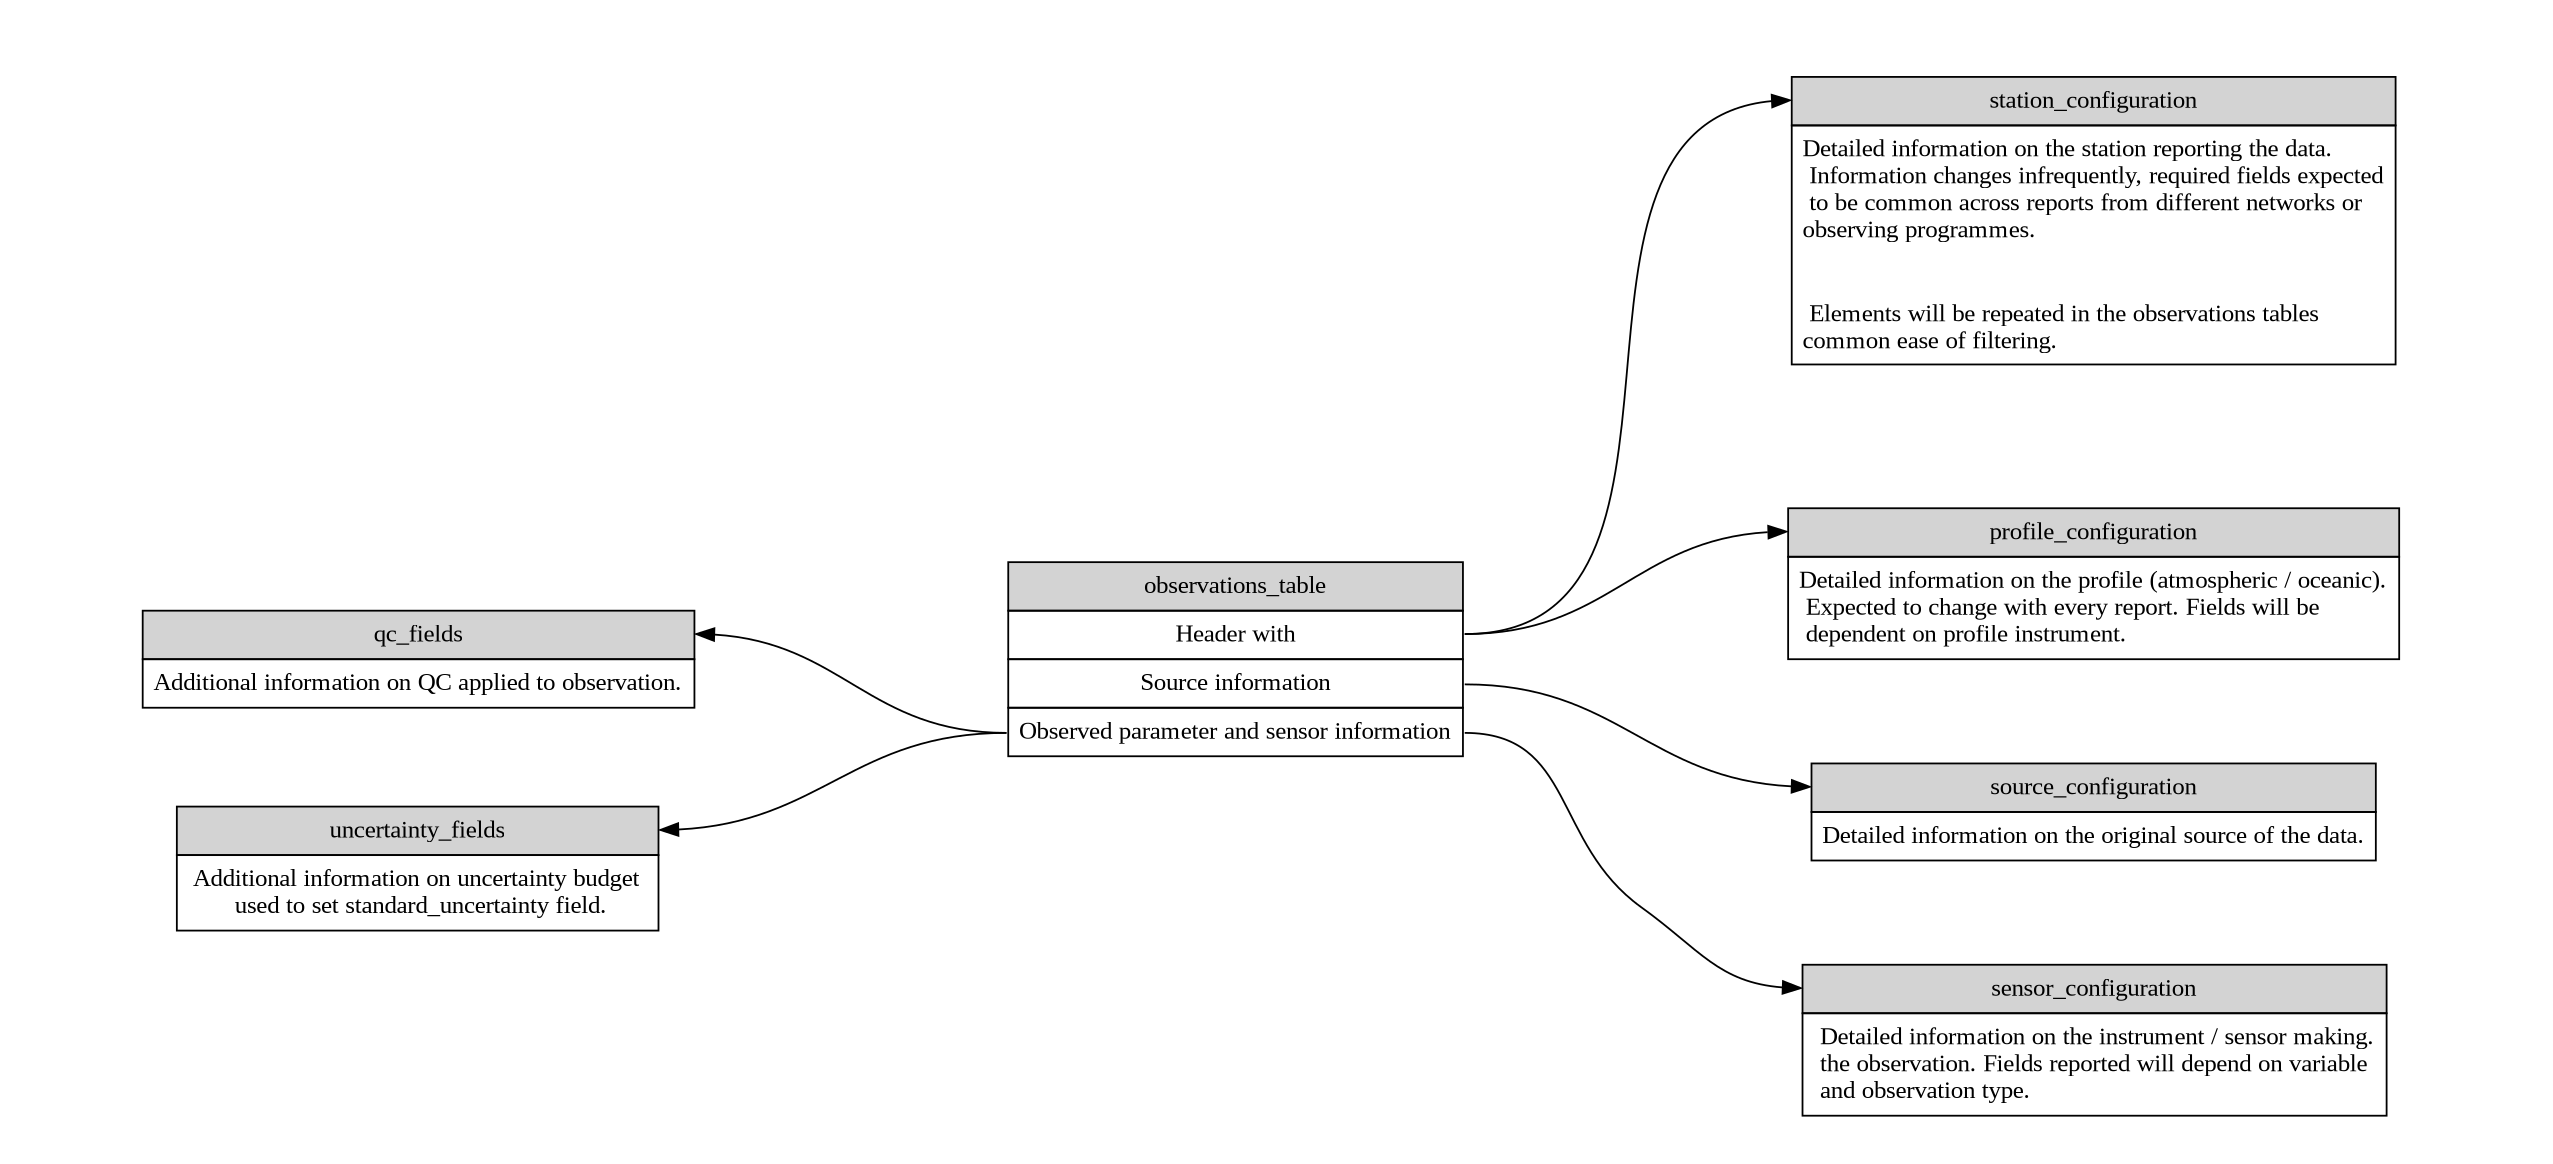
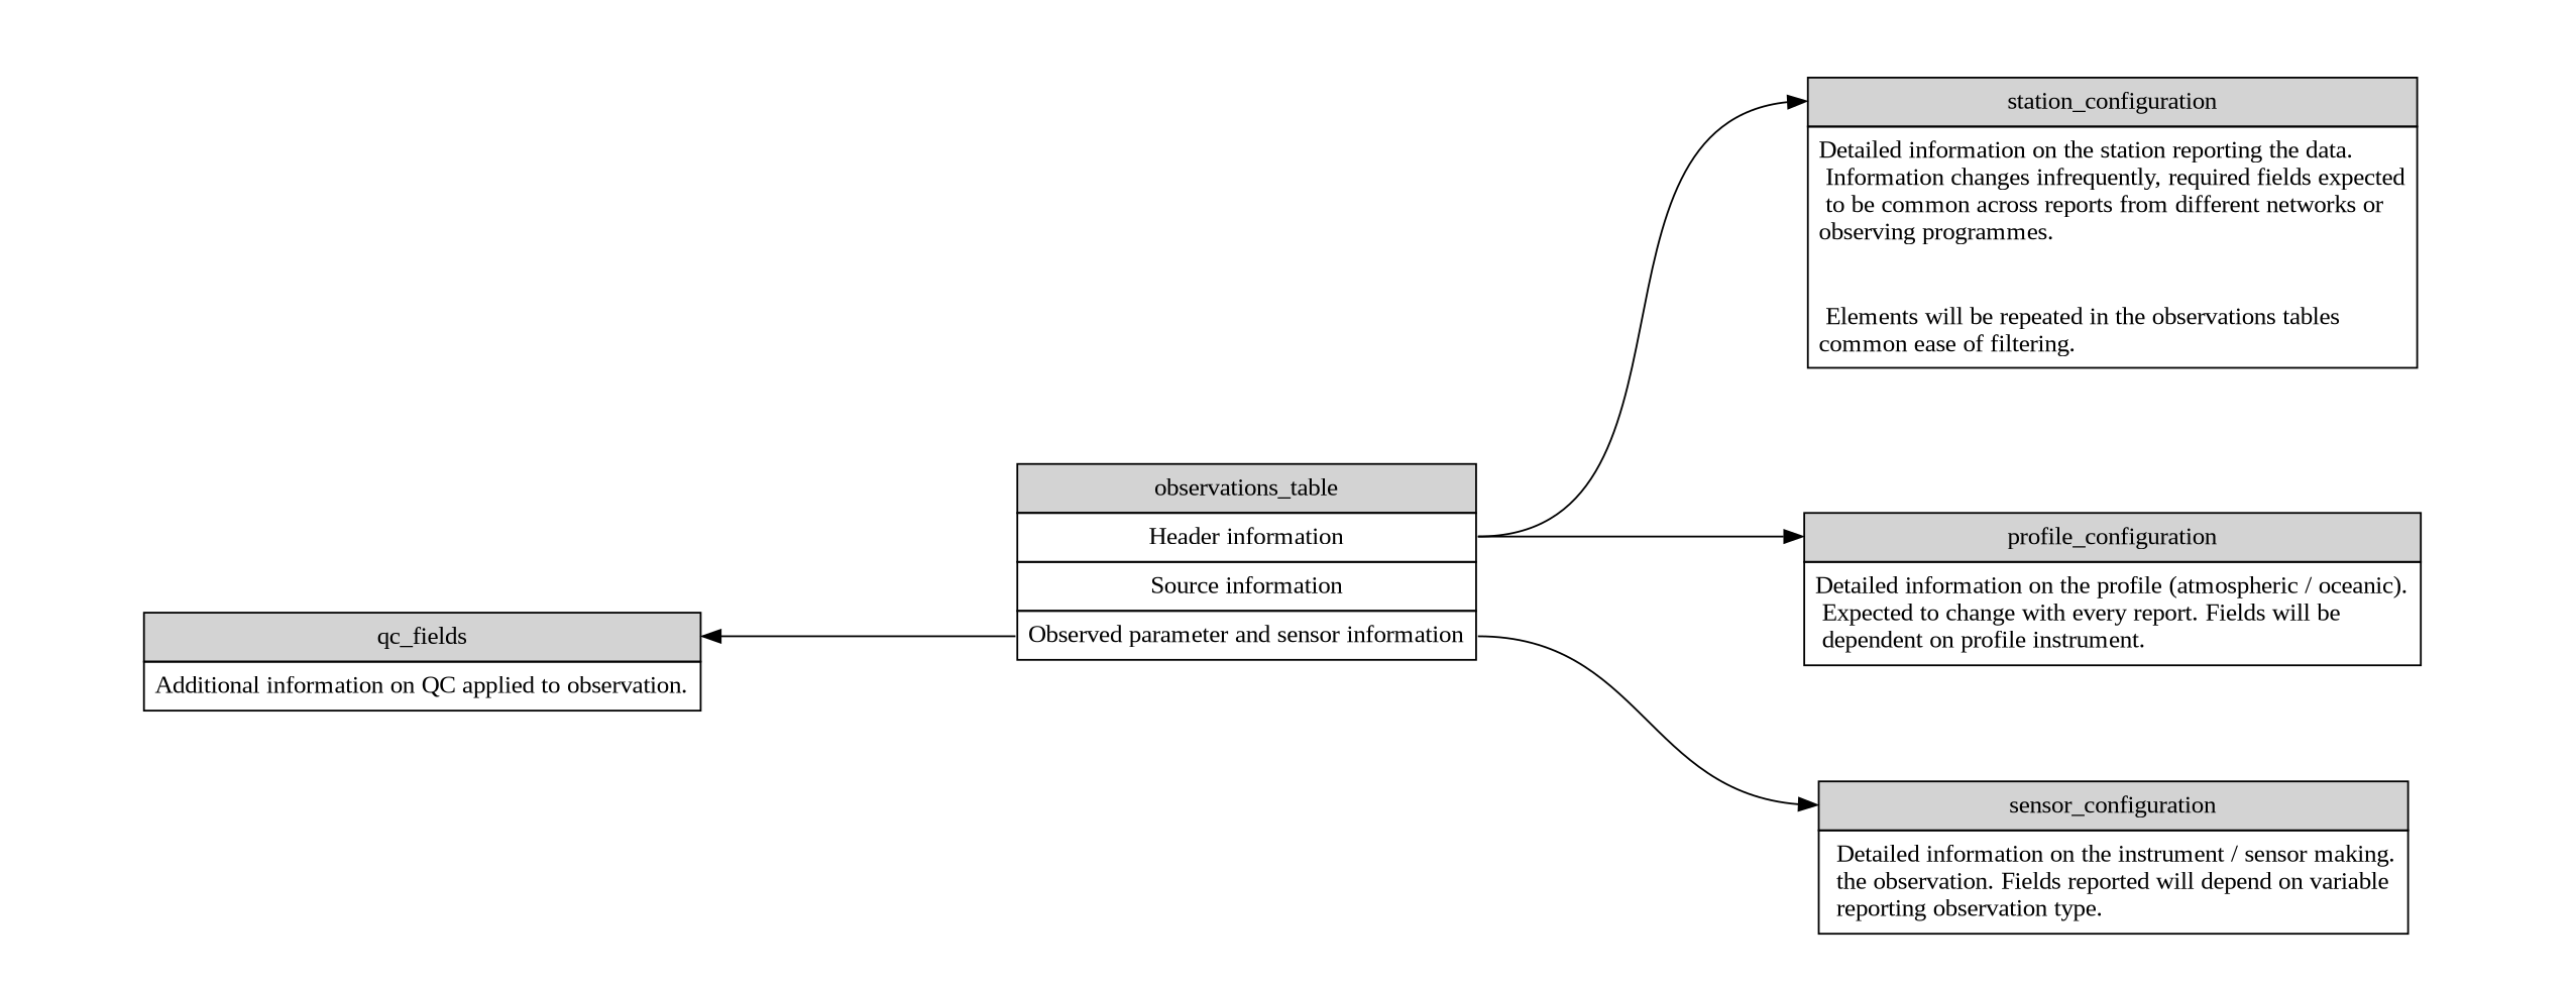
  digraph {
    fontname="Liberation Serif"
    rankdir=LR
    node [color=white fontname="Liberation Serif"]
    edge [fontname="Liberation Serif" headport=head tailport=head]
-   n1 [label=<<TABLE BORDER="0" CELLBORDER="1" CELLSPACING="0" CELLPADDING="5" COLOR="BLACK">                                 <TR><TD COLSPAN="1" ALIGN="center" BGCOLOR="lightgray">observations_table</TD></TR>                                 <TR><TD PORT="head">Header with</TD></TR>                                 <TR><TD PORT="source">Source information</TD></TR>                                 <TR><TD PORT="sensor">Observed parameter and sensor information</TD></TR>                              </TABLE>>]
+   n1 [label=<<TABLE BORDER="0" CELLBORDER="1" CELLSPACING="0" CELLPADDING="5" COLOR="BLACK">                                 <TR><TD COLSPAN="1" ALIGN="center" BGCOLOR="lightgray">observations_table</TD></TR>                                 <TR><TD PORT="head">Header information</TD></TR>                                 <TR><TD PORT="source">Source information</TD></TR>                                 <TR><TD PORT="sensor">Observed parameter and sensor information</TD></TR>                              </TABLE>>]
    n2 [label=<<TABLE BORDER="0" CELLBORDER="1" CELLSPACING="0" CELLPADDING="5" COLOR="BLACK" WIDTH="200px">                                 <TR><TD COLSPAN="1" ALIGN="center" BGCOLOR="lightgray" PORT="head">station_configuration</TD></TR>                                 <TR><TD>Detailed information on the station reporting the data.<BR ALIGN="LEFT"/> Information changes infrequently, required fields expected<BR ALIGN="LEFT"/> to be common across reports from different networks or <BR ALIGN="LEFT"/>observing programmes.<BR ALIGN="LEFT"/><BR/>&nbsp; <BR ALIGN="LEFT"/> Elements will be repeated in the observations tables <BR ALIGN="left"/>common ease of filtering.<BR ALIGN="LEFT"/></TD></TR>                              </TABLE>>]
    n3 [label=<<TABLE BORDER="0" CELLBORDER="1" CELLSPACING="0" CELLPADDING="5" COLOR="BLACK" WIDTH="200px">                                 <TR><TD COLSPAN="1" ALIGN="center" BGCOLOR="lightgray" PORT="head">profile_configuration</TD></TR>                                 <TR><TD>Detailed information on the profile (atmospheric / oceanic).<BR ALIGN="LEFT"/> Expected to change with every report. Fields will be<BR ALIGN="LEFT"/> dependent on profile instrument.<BR ALIGN="LEFT"/></TD></TR>                              </TABLE>>]
-   n4 [label=<<TABLE BORDER="0" CELLBORDER="1" CELLSPACING="0" CELLPADDING="5" COLOR="BLACK" WIDTH="200px">                                 <TR><TD COLSPAN="1" ALIGN="center" BGCOLOR="lightgray" PORT="head">source_configuration</TD></TR>                                 <TR><TD>Detailed information on the original source of the data.<BR ALIGN="LEFT"/></TD></TR>                              </TABLE>>]
-   n5 [label=<<TABLE BORDER="0" CELLBORDER="1" CELLSPACING="0" CELLPADDING="5" COLOR="BLACK" WIDTH="200px">                                 <TR><TD COLSPAN="1" ALIGN="center" BGCOLOR="lightgray" PORT="head">sensor_configuration</TD></TR>                                 <TR><TD> Detailed information on the instrument / sensor making.<BR ALIGN="LEFT"/> the observation. Fields reported will depend on variable<BR ALIGN="LEFT"/> and observation type.<BR ALIGN="LEFT"/></TD></TR>                              </TABLE>>]
+   n5 [label=<<TABLE BORDER="0" CELLBORDER="1" CELLSPACING="0" CELLPADDING="5" COLOR="BLACK" WIDTH="200px">                                 <TR><TD COLSPAN="1" ALIGN="center" BGCOLOR="lightgray" PORT="head">sensor_configuration</TD></TR>                                 <TR><TD> Detailed information on the instrument / sensor making.<BR ALIGN="LEFT"/> the observation. Fields reported will depend on variable<BR ALIGN="LEFT"/> reporting observation type.<BR ALIGN="LEFT"/></TD></TR>                              </TABLE>>]
    n6 [label=<<TABLE BORDER="0" CELLBORDER="1" CELLSPACING="0" CELLPADDING="5" COLOR="BLACK" WIDTH="200px">                                 <TR><TD COLSPAN="1" ALIGN="center" BGCOLOR="lightgray" PORT="head">qc_fields</TD></TR>                                 <TR><TD>Additional information on QC applied to observation.</TD></TR></TABLE>>]
-   n7 [label=<<TABLE BORDER="0" CELLBORDER="1" CELLSPACING="0" CELLPADDING="5" COLOR="BLACK" WIDTH="200px">                                 <TR><TD COLSPAN="1" ALIGN="center" BGCOLOR="lightgray" PORT="head">uncertainty_fields</TD></TR>                                 <TR><TD> Additional information on uncertainty budget <BR ALIGN="LEFT"/> used to set standard_uncertainty field.</TD></TR></TABLE>>]
    n1 -> n2
    n1 -> n3
-   n1 -> n4 [tailport=source]
    n1 -> n5 [tailport=sensor]
    n6 -> n1 [arrowhead=none arrowtail=normal dir=both headport=sensor]
-   n7 -> n1 [arrowhead=none arrowtail=normal dir=both headport=sensor]
  }
